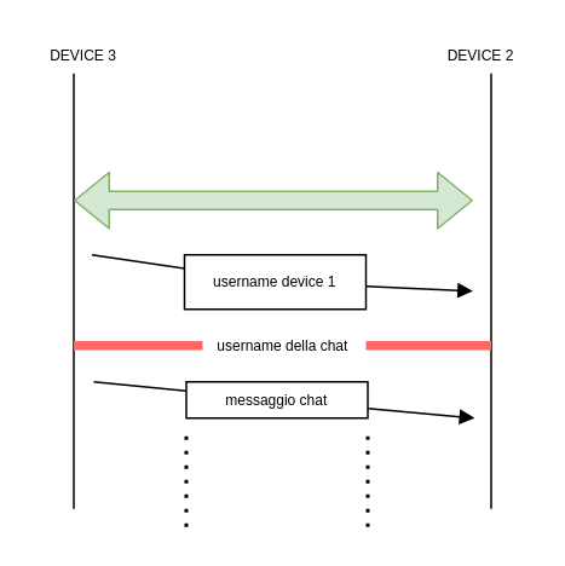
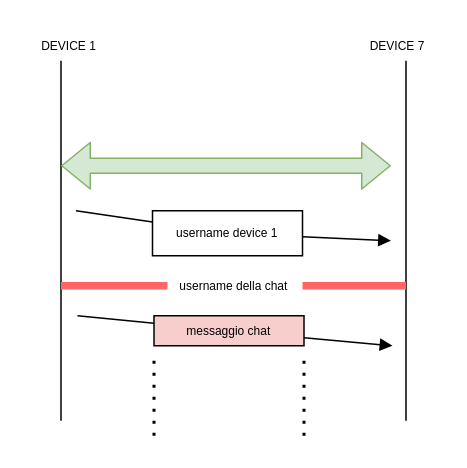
  <mxCell id="0" />
  <mxCell id="1" parent="0" />
  <mxCell id="2" value="" style="endArrow=none;html=1;fontSize=10;rounded=0;" parent="1" edge="1"><mxGeometry width="50" height="50" relative="1" as="geometry"><mxPoint x="40" y="280" as="sourcePoint" /><mxPoint x="40" y="40" as="targetPoint" /></mxGeometry></mxCell>
  <mxCell id="3" value="" style="endArrow=none;html=1;fontSize=10;rounded=0;" parent="1" edge="1"><mxGeometry width="50" height="50" relative="1" as="geometry"><mxPoint x="270" y="280" as="sourcePoint" /><mxPoint x="270" y="40" as="targetPoint" /></mxGeometry></mxCell>
- <mxCell id="4" value="DEVICE 3" style="text;html=1;align=center;verticalAlign=middle;resizable=0;points=[];autosize=1;strokeColor=none;fillColor=none;fontSize=8;" parent="1" vertex="1"><mxGeometry x="20" y="20" width="50" height="20" as="geometry" /></mxCell>
- <mxCell id="5" value="DEVICE 2" style="text;html=1;align=center;verticalAlign=middle;resizable=0;points=[];autosize=1;strokeColor=none;fillColor=none;fontSize=8;" parent="1" vertex="1"><mxGeometry x="239" y="20" width="50" height="20" as="geometry" /></mxCell>
+ <mxCell id="4" value="DEVICE 1" style="text;html=1;align=center;verticalAlign=middle;resizable=0;points=[];autosize=1;strokeColor=none;fillColor=none;fontSize=8;" parent="1" vertex="1"><mxGeometry x="20" y="20" width="50" height="20" as="geometry" /></mxCell>
+ <mxCell id="5" value="DEVICE 7" style="text;html=1;align=center;verticalAlign=middle;resizable=0;points=[];autosize=1;strokeColor=none;fillColor=none;fontSize=8;" parent="1" vertex="1"><mxGeometry x="239" y="20" width="50" height="20" as="geometry" /></mxCell>
  <mxCell id="6" value="" style="shape=flexArrow;endArrow=classic;startArrow=classic;html=1;fillColor=#d5e8d4;strokeColor=#82b366;" parent="1" edge="1"><mxGeometry width="50" height="50" relative="1" as="geometry"><mxPoint x="40" y="110" as="sourcePoint" /><mxPoint x="260" y="110" as="targetPoint" /></mxGeometry></mxCell>
  <mxCell id="7" value="" style="endArrow=block;html=1;fontSize=10;endFill=1;rounded=0;startArrow=none;" parent="1" source="8" edge="1"><mxGeometry width="50" height="50" relative="1" as="geometry"><mxPoint x="40" y="130" as="sourcePoint" /><mxPoint x="260" y="160" as="targetPoint" /></mxGeometry></mxCell>
  <mxCell id="8" value="username device 1" style="rounded=0;whiteSpace=wrap;html=1;fontSize=8;" parent="1" vertex="1"><mxGeometry x="101" y="140" width="100" height="30" as="geometry" /></mxCell>
  <mxCell id="9" value="" style="endArrow=none;html=1;fontSize=10;endFill=1;rounded=0;" parent="1" target="8" edge="1"><mxGeometry width="50" height="50" relative="1" as="geometry"><mxPoint x="50" y="140" as="sourcePoint" /><mxPoint x="210" y="130" as="targetPoint" /></mxGeometry></mxCell>
  <mxCell id="10" value="" style="endArrow=none;html=1;fontSize=8;fillColor=#f8cecc;strokeWidth=5;strokeColor=#FF6666;" parent="1" source="11" edge="1"><mxGeometry width="50" height="50" relative="1" as="geometry"><mxPoint x="40" y="190" as="sourcePoint" /><mxPoint x="270" y="190" as="targetPoint" /></mxGeometry></mxCell>
  <mxCell id="11" value="username della chat&amp;nbsp;" style="text;html=1;align=center;verticalAlign=middle;resizable=0;points=[];autosize=1;fontSize=8;" parent="1" vertex="1"><mxGeometry x="111" y="180" width="90" height="20" as="geometry" /></mxCell>
  <mxCell id="12" value="" style="endArrow=none;html=1;fontSize=8;fillColor=#f8cecc;strokeWidth=5;strokeColor=#FF6666;" parent="1" target="11" edge="1"><mxGeometry width="50" height="50" relative="1" as="geometry"><mxPoint x="40" y="190" as="sourcePoint" /><mxPoint x="270" y="190" as="targetPoint" /></mxGeometry></mxCell>
  <mxCell id="13" value="" style="endArrow=block;html=1;fontSize=10;endFill=1;rounded=0;startArrow=none;" parent="1" source="14" edge="1"><mxGeometry width="50" height="50" relative="1" as="geometry"><mxPoint x="41" y="200" as="sourcePoint" /><mxPoint x="261" y="230" as="targetPoint" /></mxGeometry></mxCell>
- <mxCell id="14" value="messaggio chat" style="rounded=0;whiteSpace=wrap;html=1;fontSize=8;" parent="1" vertex="1"><mxGeometry x="102" y="210" width="100" height="20" as="geometry" /></mxCell>
+ <mxCell id="14" value="messaggio chat" style="rounded=0;whiteSpace=wrap;html=1;fontSize=8;fillColor=#f8cecc;" parent="1" vertex="1"><mxGeometry x="102" y="210" width="100" height="20" as="geometry" /></mxCell>
  <mxCell id="15" value="" style="endArrow=none;html=1;fontSize=10;endFill=1;rounded=0;" parent="1" target="14" edge="1"><mxGeometry width="50" height="50" relative="1" as="geometry"><mxPoint x="51" y="210" as="sourcePoint" /><mxPoint x="211" y="200" as="targetPoint" /></mxGeometry></mxCell>
  <mxCell id="16" value="" style="endArrow=none;dashed=1;html=1;dashPattern=1 3;strokeWidth=2;fontSize=8;" parent="1" edge="1"><mxGeometry width="50" height="50" relative="1" as="geometry"><mxPoint x="102" y="290" as="sourcePoint" /><mxPoint x="102" y="240" as="targetPoint" /></mxGeometry></mxCell>
  <mxCell id="17" value="" style="endArrow=none;dashed=1;html=1;dashPattern=1 3;strokeWidth=2;fontSize=8;" parent="1" edge="1"><mxGeometry width="50" height="50" relative="1" as="geometry"><mxPoint x="202" y="290" as="sourcePoint" /><mxPoint x="202" y="240" as="targetPoint" /></mxGeometry></mxCell>
